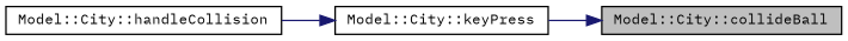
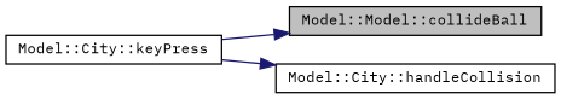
  digraph {
    fontname="IBM Plex Mono"
    rankdir=RL
    node [color=black fillcolor=white fontname="IBM Plex Mono" fontsize=10 shape=record style=filled]
    edge [color=midnightblue dir=back fontname="IBM Plex Mono" fontsize=10 labelfontname=Helvetica labelfontsize=10 style=solid]
-   n1 [fillcolor=grey75 fontcolor=black height=0.2 label="Model::City::collideBall" width=0.4]
+   n1 [fillcolor=grey75 fontcolor=black height=0.2 label="Model::Model::collideBall" width=0.4]
    n2 [height=0.2 label="Model::City::keyPress" width=0.4]
    n3 [height=0.2 label="Model::City::handleCollision" width=0.4]
    n1 -> n2
-   n2 -> n3
+   n3 -> n2
  }
